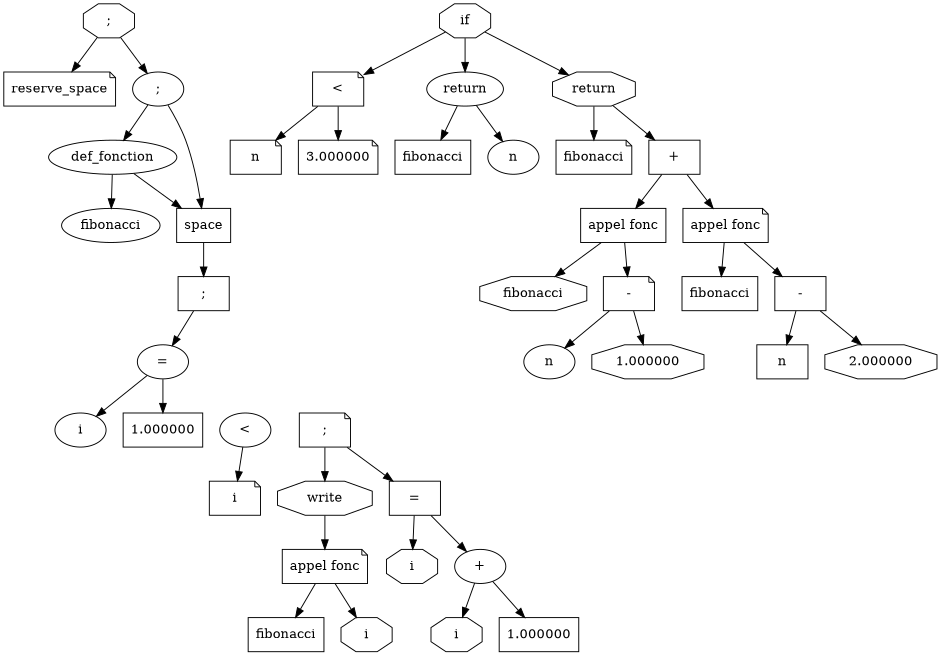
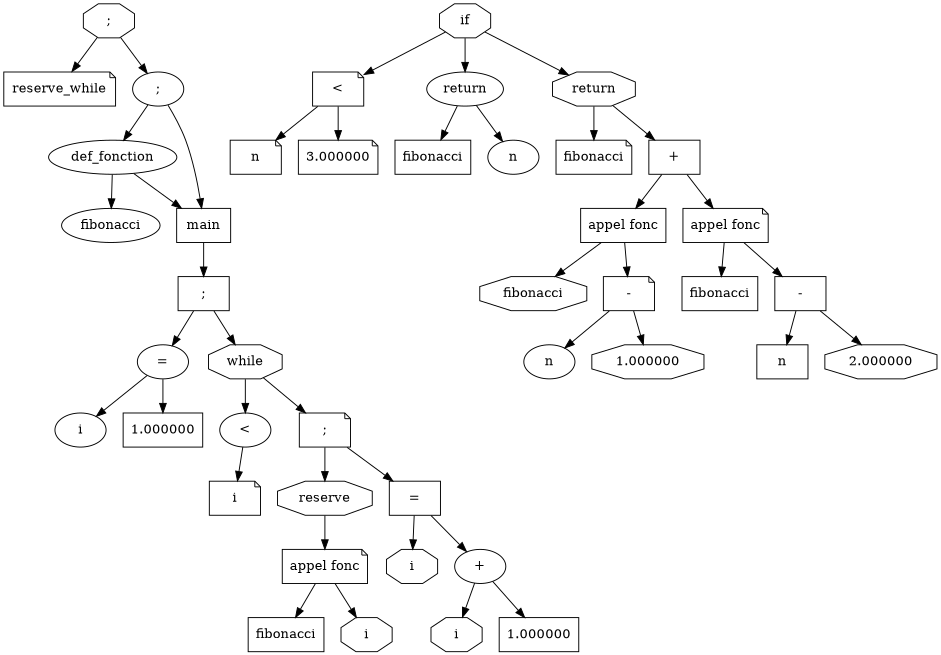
  digraph {
    node [shape=box]
-   n1 [label=reserve_space shape=note]
+   n1 [label=reserve_while shape=note]
    n2 [label=fibonacci shape=ellipse]
    n3 [label=n shape=note]
    n4 [label=3.000000 shape=note]
    n5 [label="<" shape=note]
    n6 [label=fibonacci]
    n7 [label=n shape=ellipse]
    n8 [label=return shape=ellipse]
    n9 [label=fibonacci shape=note]
    n10 [label=fibonacci shape=octagon]
    n11 [label=n shape=ellipse]
    n12 [label=1.000000 shape=octagon]
    n13 [label="-" shape=note]
    n14 [label="appel fonc"]
    n15 [label=fibonacci]
    n16 [label=n]
    n17 [label=2.000000 shape=octagon]
    n18 [label="-"]
    n19 [label="appel fonc" shape=note]
    n20 [label="+"]
    n21 [label=return shape=octagon]
    n22 [label=if shape=octagon]
    n23 [label=def_fonction shape=ellipse]
-   n24 [label=space]
+   n24 [label=main]
    n25 [label=i shape=ellipse]
    n26 [label=1.000000]
    n27 [label="=" shape=ellipse]
    n28 [label=i shape=note]
    n29 [label="<" shape=ellipse]
    n30 [label=fibonacci]
    n31 [label=i shape=octagon]
    n32 [label="appel fonc" shape=note]
-   n33 [label=write shape=octagon]
+   n33 [label=reserve shape=octagon]
    n34 [label=i shape=octagon]
    n35 [label=i shape=octagon]
    n36 [label=1.000000]
    n37 [label="+" shape=ellipse]
    n38 [label="="]
    n39 [label=";" shape=note]
+   n40 [label=while shape=octagon]
    n41 [label=";"]
    n42 [label=";" shape=ellipse]
    n43 [label=";" shape=octagon]
    n5 -> n3
    n5 -> n4
    n8 -> n6
    n8 -> n7
    n13 -> n11
    n13 -> n12
    n14 -> n10
    n14 -> n13
    n18 -> n16
    n18 -> n17
    n19 -> n15
    n19 -> n18
    n20 -> n14
    n20 -> n19
    n21 -> n9
    n21 -> n20
    n22 -> n5
    n22 -> n8
    n22 -> n21
    n23 -> n2
    n23 -> n24
    n24 -> n41
    n27 -> n25
    n27 -> n26
    n29 -> n28
    n32 -> n30
    n32 -> n31
    n33 -> n32
    n37 -> n35
    n37 -> n36
    n38 -> n34
    n38 -> n37
    n39 -> n33
    n39 -> n38
+   n40 -> n29
+   n40 -> n39
    n41 -> n27
+   n41 -> n40
    n42 -> n23
    n42 -> n24
    n43 -> n1
    n43 -> n42
  }
